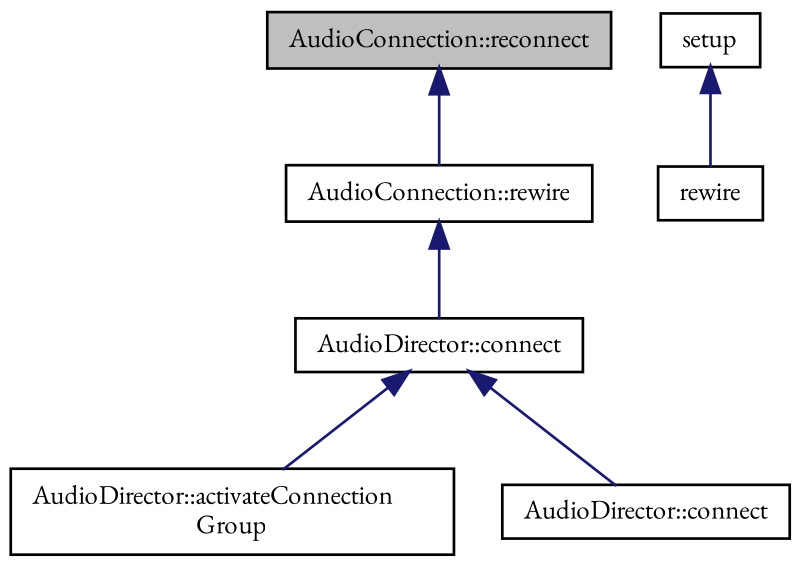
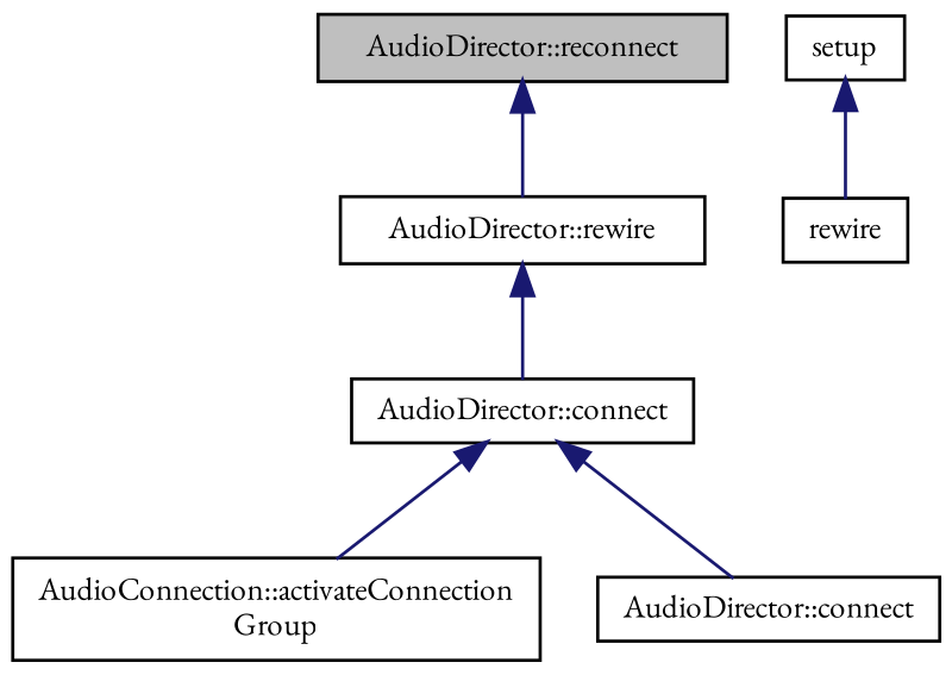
  digraph {
    fontname="EB Garamond"
    rankdir=TB
    node [color=black fillcolor=white fontname="EB Garamond" fontsize=10 shape=record style=filled]
    edge [color=midnightblue dir=back fontname="EB Garamond" fontsize=10 labelfontname=Helvetica labelfontsize=10 style=solid]
-   n1 [fillcolor=grey75 fontcolor=black height=0.2 label="AudioConnection::reconnect" width=0.4]
-   n2 [height=0.2 label="AudioConnection::rewire" width=0.4]
+   n1 [fillcolor=grey75 fontcolor=black height=0.2 label="AudioDirector::reconnect" width=0.4]
+   n2 [height=0.2 label="AudioDirector::rewire" width=0.4]
    n3 [height=0.2 label="AudioDirector::connect" width=0.4]
-   n4 [height=0.2 label="AudioDirector::activateConnection\lGroup" width=0.4]
+   n4 [height=0.2 label="AudioConnection::activateConnection\lGroup" width=0.4]
    n5 [height=0.2 label="AudioDirector::connect" width=0.4]
    n6 [height=0.2 label=setup width=0.4]
    n7 [height=0.2 label=rewire width=0.4]
    n1 -> n2
    n2 -> n3
    n3 -> n4
    n3 -> n5
    n6 -> n7
  }
